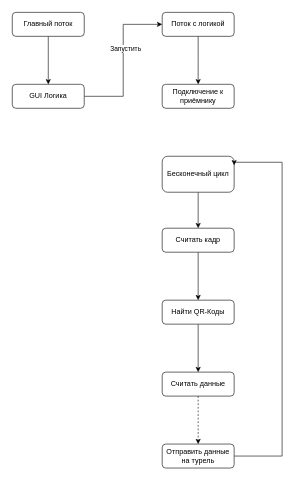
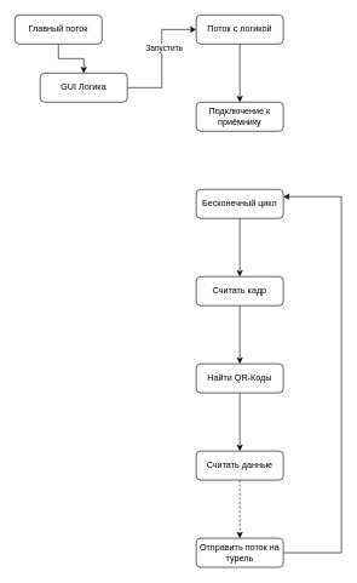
  <mxCell id="0" />
  <mxCell id="1" parent="0" />
  <mxCell id="2" style="edgeStyle=orthogonalEdgeStyle;rounded=0;orthogonalLoop=1;jettySize=auto;html=1;" edge="1" parent="1" source="3" target="6"><mxGeometry relative="1" as="geometry" /></mxCell>
  <mxCell id="3" value="Главный поток" style="rounded=1;whiteSpace=wrap;html=1;fontSize=12;glass=0;strokeWidth=1;shadow=0;" parent="1" vertex="1"><mxGeometry x="20" y="20" width="120" height="40" as="geometry" /></mxCell>
  <mxCell id="4" style="edgeStyle=orthogonalEdgeStyle;rounded=0;orthogonalLoop=1;jettySize=auto;html=1;entryX=0;entryY=0.5;entryDx=0;entryDy=0;" edge="1" parent="1" source="6" target="8"><mxGeometry relative="1" as="geometry" /></mxCell>
  <mxCell id="5" value="Запустить" style="edgeLabel;html=1;align=center;verticalAlign=middle;resizable=0;points=[];" vertex="1" connectable="0" parent="4"><mxGeometry x="0.16" y="-3" relative="1" as="geometry"><mxPoint as="offset" /></mxGeometry></mxCell>
- <mxCell id="6" value="GUI Логика" style="rounded=1;whiteSpace=wrap;html=1;fontSize=12;glass=0;strokeWidth=1;shadow=0;" vertex="1" parent="1"><mxGeometry x="20" y="140" width="120" height="40" as="geometry" /></mxCell>
+ <mxCell id="6" value="GUI Логика" style="rounded=1;whiteSpace=wrap;html=1;fontSize=12;glass=0;strokeWidth=1;shadow=0;" vertex="1" parent="1"><mxGeometry x="55" y="100" width="120" height="40" as="geometry" /></mxCell>
  <mxCell id="7" style="edgeStyle=orthogonalEdgeStyle;rounded=0;orthogonalLoop=1;jettySize=auto;html=1;" edge="1" parent="1" source="8"><mxGeometry relative="1" as="geometry"><mxPoint x="330" y="140" as="targetPoint" /></mxGeometry></mxCell>
  <mxCell id="8" value="Поток с логикой" style="rounded=1;whiteSpace=wrap;html=1;fontSize=12;glass=0;strokeWidth=1;shadow=0;" vertex="1" parent="1"><mxGeometry x="270" y="20" width="120" height="40" as="geometry" /></mxCell>
  <mxCell id="9" value="Подключение к приёмнику" style="rounded=1;whiteSpace=wrap;html=1;fontSize=12;glass=0;strokeWidth=1;shadow=0;" vertex="1" parent="1"><mxGeometry x="270" y="140" width="120" height="40" as="geometry" /></mxCell>
  <mxCell id="10" style="edgeStyle=orthogonalEdgeStyle;rounded=0;orthogonalLoop=1;jettySize=auto;html=1;" edge="1" parent="1" source="11" target="13"><mxGeometry relative="1" as="geometry" /></mxCell>
- <mxCell id="11" value="Бесконечный цикл" style="rounded=1;whiteSpace=wrap;html=1;fontSize=12;glass=0;strokeWidth=1;shadow=0;" vertex="1" parent="1"><mxGeometry x="270" y="260" width="120" height="60" as="geometry" /></mxCell>
+ <mxCell id="11" value="Бесконечный цикл" style="rounded=1;whiteSpace=wrap;html=1;fontSize=12;glass=0;strokeWidth=1;shadow=0;" vertex="1" parent="1"><mxGeometry x="270" y="260" width="120" height="40" as="geometry" /></mxCell>
  <mxCell id="12" style="edgeStyle=orthogonalEdgeStyle;rounded=0;orthogonalLoop=1;jettySize=auto;html=1;entryX=0.5;entryY=0;entryDx=0;entryDy=0;" edge="1" parent="1" source="13" target="15"><mxGeometry relative="1" as="geometry" /></mxCell>
  <mxCell id="13" value="Считать кадр" style="rounded=1;whiteSpace=wrap;html=1;fontSize=12;glass=0;strokeWidth=1;shadow=0;" vertex="1" parent="1"><mxGeometry x="270" y="380" width="120" height="40" as="geometry" /></mxCell>
  <mxCell id="14" style="edgeStyle=orthogonalEdgeStyle;rounded=0;orthogonalLoop=1;jettySize=auto;html=1;" edge="1" parent="1" source="15" target="17"><mxGeometry relative="1" as="geometry" /></mxCell>
  <mxCell id="15" value="Найти QR-Коды" style="rounded=1;whiteSpace=wrap;html=1;fontSize=12;glass=0;strokeWidth=1;shadow=0;" vertex="1" parent="1"><mxGeometry x="270" y="500" width="120" height="40" as="geometry" /></mxCell>
  <mxCell id="16" style="edgeStyle=orthogonalEdgeStyle;rounded=0;orthogonalLoop=1;jettySize=auto;html=1;entryX=0.5;entryY=0;entryDx=0;entryDy=0;dashed=1;" edge="1" parent="1" source="17" target="19"><mxGeometry relative="1" as="geometry" /></mxCell>
  <mxCell id="17" value="Cчитать данные" style="rounded=1;whiteSpace=wrap;html=1;fontSize=12;glass=0;strokeWidth=1;shadow=0;" vertex="1" parent="1"><mxGeometry x="270" y="620" width="120" height="40" as="geometry" /></mxCell>
  <mxCell id="18" style="edgeStyle=orthogonalEdgeStyle;rounded=0;orthogonalLoop=1;jettySize=auto;html=1;entryX=1;entryY=0.25;entryDx=0;entryDy=0;" edge="1" parent="1" source="19" target="11"><mxGeometry relative="1" as="geometry"><Array as="points"><mxPoint x="470" y="760" /><mxPoint x="470" y="270" /></Array></mxGeometry></mxCell>
- <mxCell id="19" value="Отправить данные на турель" style="rounded=1;whiteSpace=wrap;html=1;fontSize=12;glass=0;strokeWidth=1;shadow=0;" vertex="1" parent="1"><mxGeometry x="270" y="740" width="120" height="40" as="geometry" /></mxCell>
+ <mxCell id="19" value="Отправить поток на турель" style="rounded=1;whiteSpace=wrap;html=1;fontSize=12;glass=0;strokeWidth=1;shadow=0;" vertex="1" parent="1"><mxGeometry x="270" y="740" width="120" height="40" as="geometry" /></mxCell>
